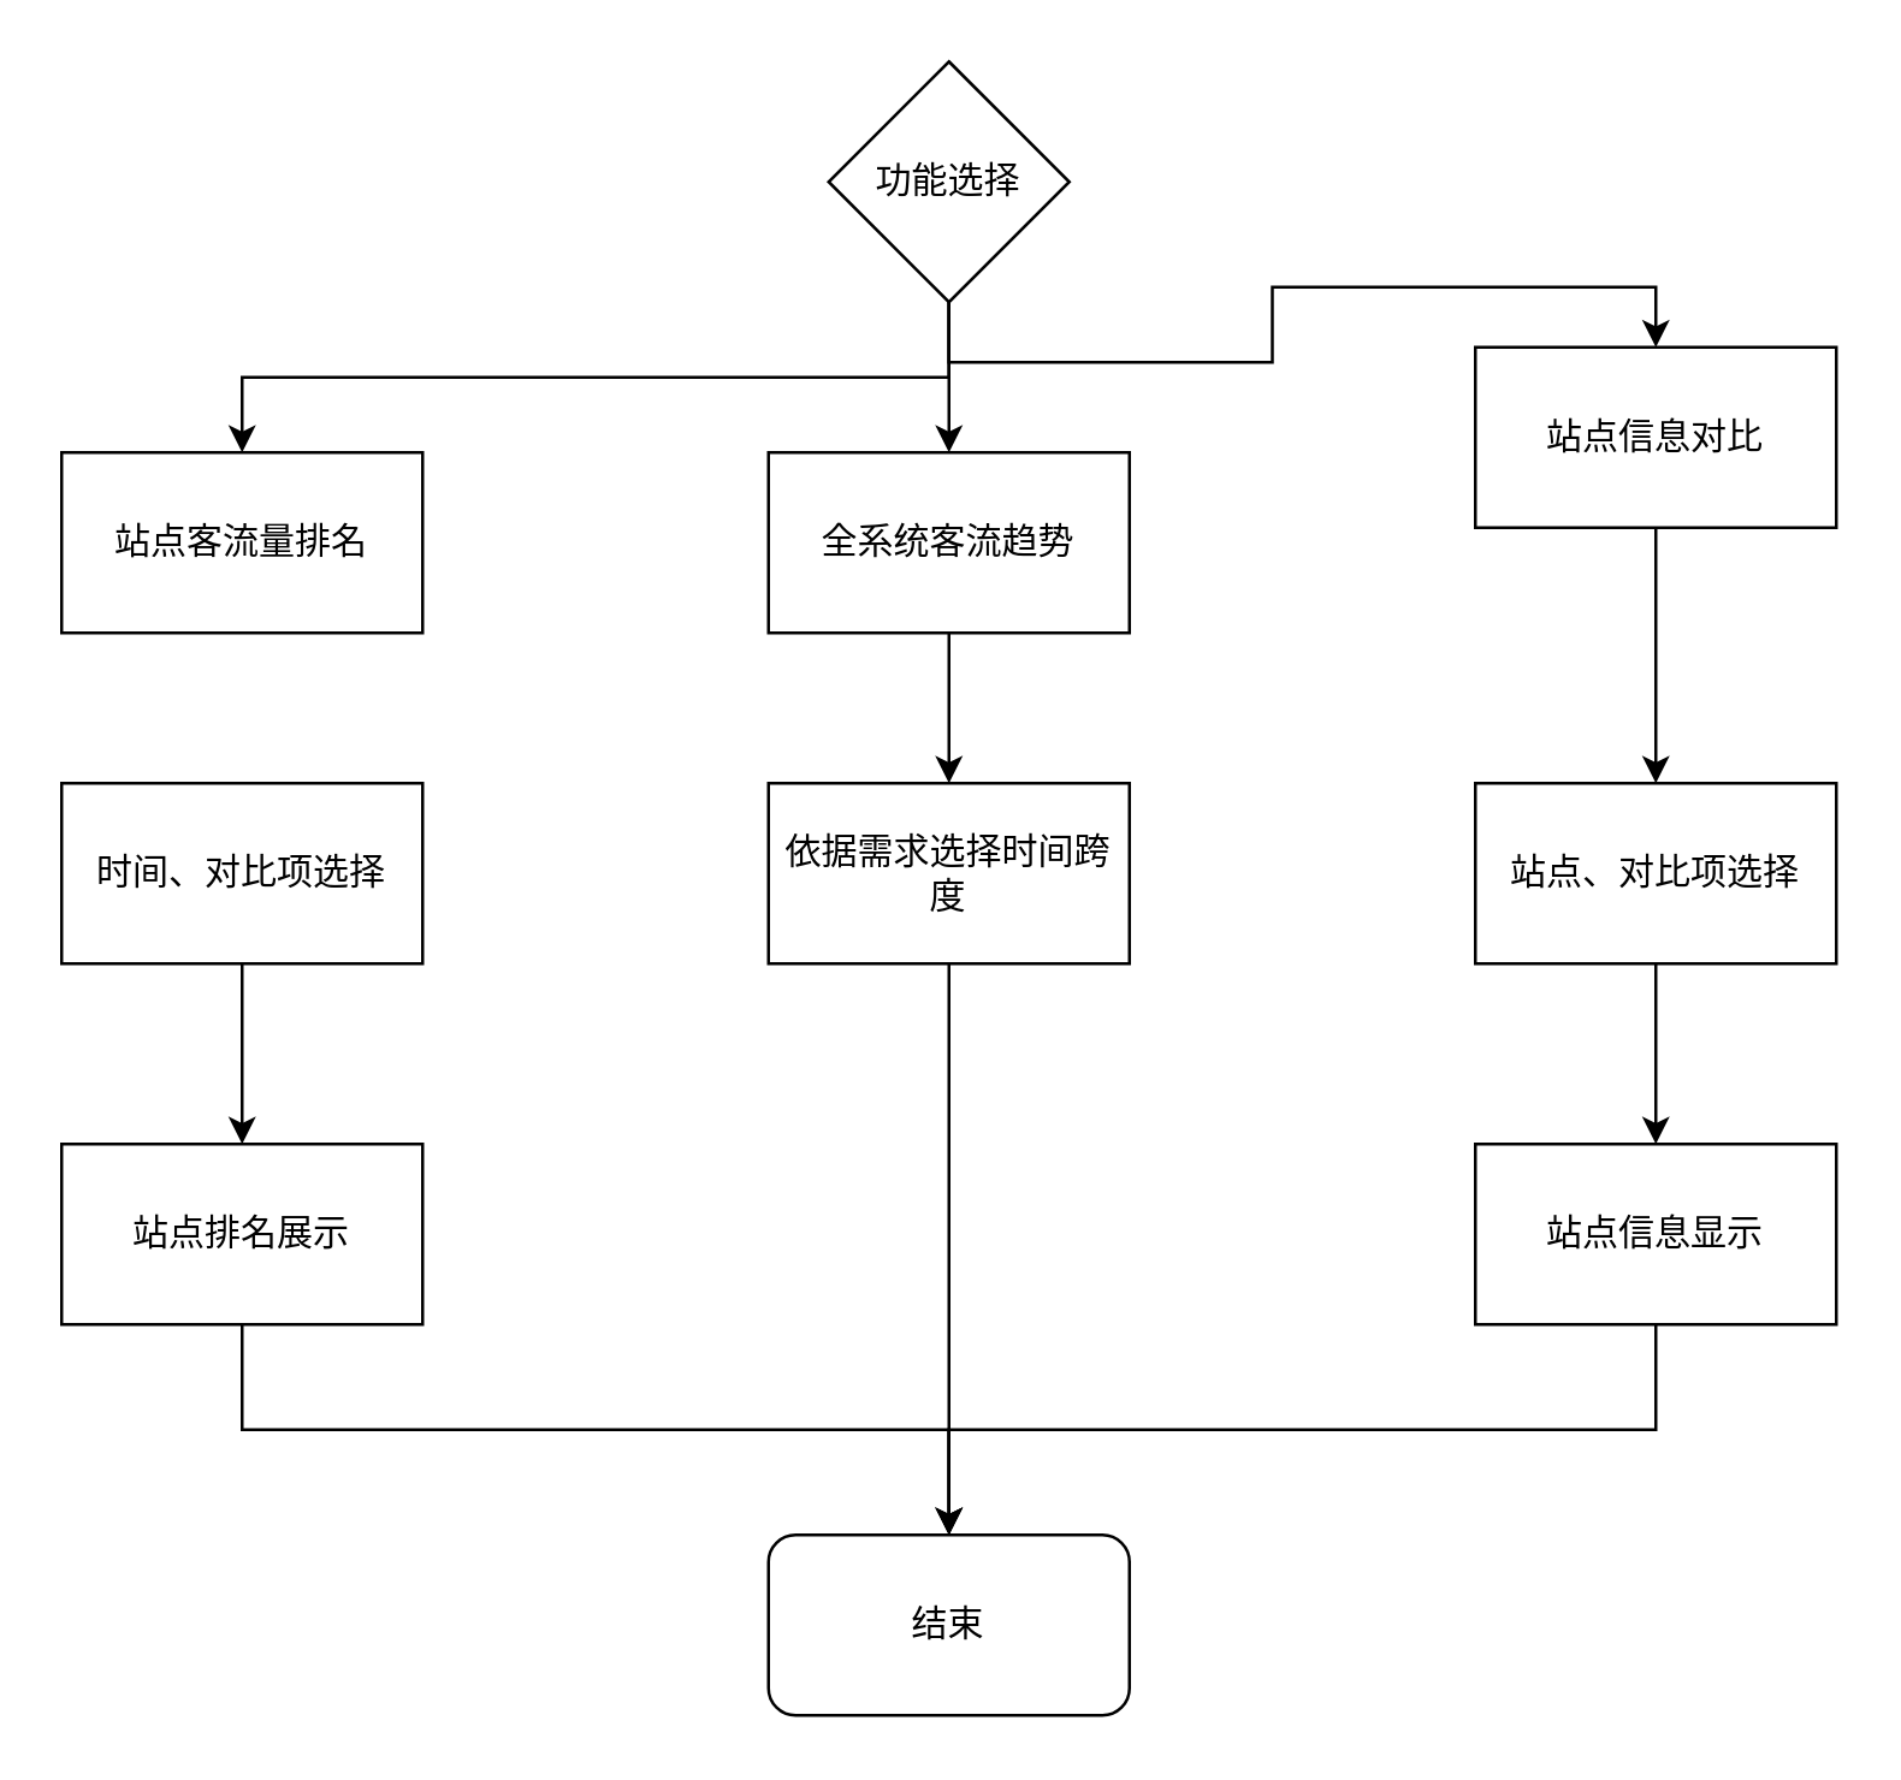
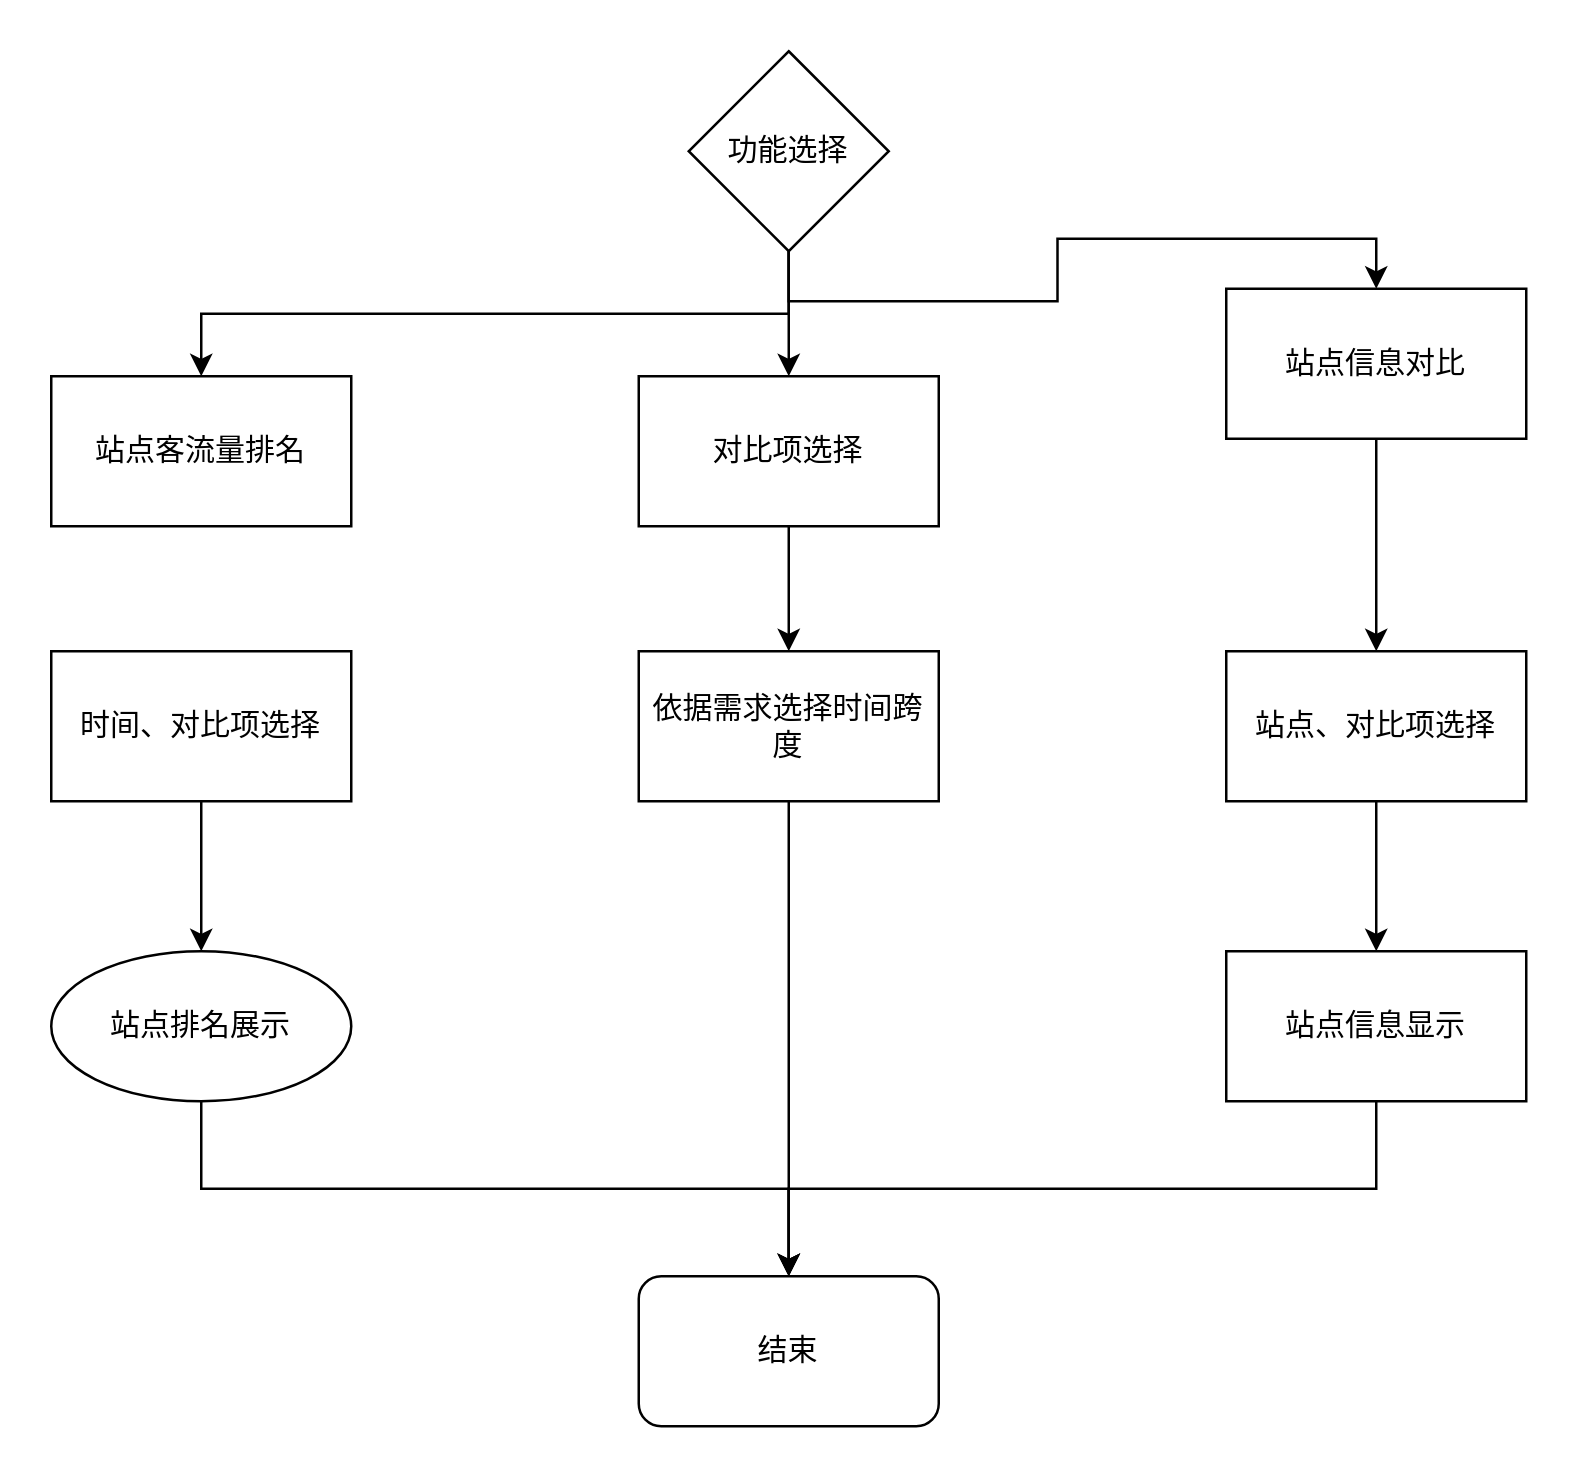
  <mxCell id="0" />
  <mxCell id="1" parent="0" />
  <mxCell id="2" style="edgeStyle=orthogonalEdgeStyle;rounded=0;orthogonalLoop=1;jettySize=auto;html=1;entryX=0.5;entryY=0;entryDx=0;entryDy=0;exitX=0.5;exitY=1;exitDx=0;exitDy=0;" edge="1" parent="1" source="5" target="6"><mxGeometry relative="1" as="geometry" /></mxCell>
  <mxCell id="3" style="edgeStyle=orthogonalEdgeStyle;rounded=0;orthogonalLoop=1;jettySize=auto;html=1;entryX=0.5;entryY=0;entryDx=0;entryDy=0;" edge="1" parent="1" source="5" target="8"><mxGeometry relative="1" as="geometry" /></mxCell>
  <mxCell id="4" style="edgeStyle=orthogonalEdgeStyle;rounded=0;orthogonalLoop=1;jettySize=auto;html=1;entryX=0.5;entryY=0;entryDx=0;entryDy=0;exitX=0.5;exitY=1;exitDx=0;exitDy=0;" edge="1" parent="1" source="5" target="10"><mxGeometry relative="1" as="geometry" /></mxCell>
  <mxCell id="5" value="功能选择" style="rhombus;whiteSpace=wrap;html=1;" vertex="1" parent="1"><mxGeometry x="275" y="20" width="80" height="80" as="geometry" /></mxCell>
  <mxCell id="6" value="站点客流量排名" style="rounded=0;whiteSpace=wrap;html=1;" vertex="1" parent="1"><mxGeometry x="20" y="150" width="120" height="60" as="geometry" /></mxCell>
  <mxCell id="7" style="edgeStyle=orthogonalEdgeStyle;rounded=0;orthogonalLoop=1;jettySize=auto;html=1;entryX=0.5;entryY=0;entryDx=0;entryDy=0;" edge="1" parent="1" source="8" target="20"><mxGeometry relative="1" as="geometry" /></mxCell>
- <mxCell id="8" value="全系统客流趋势" style="rounded=0;whiteSpace=wrap;html=1;" vertex="1" parent="1"><mxGeometry x="255" y="150" width="120" height="60" as="geometry" /></mxCell>
+ <mxCell id="8" value="对比项选择" style="rounded=0;whiteSpace=wrap;html=1;" vertex="1" parent="1"><mxGeometry x="255" y="150" width="120" height="60" as="geometry" /></mxCell>
  <mxCell id="9" style="edgeStyle=orthogonalEdgeStyle;rounded=0;orthogonalLoop=1;jettySize=auto;html=1;entryX=0.5;entryY=0;entryDx=0;entryDy=0;" edge="1" parent="1" source="10" target="14"><mxGeometry relative="1" as="geometry" /></mxCell>
  <mxCell id="10" value="站点信息对比" style="rounded=0;whiteSpace=wrap;html=1;" vertex="1" parent="1"><mxGeometry x="490" y="115" width="120" height="60" as="geometry" /></mxCell>
  <mxCell id="11" style="edgeStyle=orthogonalEdgeStyle;rounded=0;orthogonalLoop=1;jettySize=auto;html=1;" edge="1" parent="1" source="12" target="16"><mxGeometry relative="1" as="geometry" /></mxCell>
  <mxCell id="12" value="时间、对比项选择" style="rounded=0;whiteSpace=wrap;html=1;" vertex="1" parent="1"><mxGeometry x="20" y="260" width="120" height="60" as="geometry" /></mxCell>
  <mxCell id="13" style="edgeStyle=orthogonalEdgeStyle;rounded=0;orthogonalLoop=1;jettySize=auto;html=1;entryX=0.5;entryY=0;entryDx=0;entryDy=0;" edge="1" parent="1" source="14" target="18"><mxGeometry relative="1" as="geometry" /></mxCell>
  <mxCell id="14" value="站点、对比项选择" style="rounded=0;whiteSpace=wrap;html=1;" vertex="1" parent="1"><mxGeometry x="490" y="260" width="120" height="60" as="geometry" /></mxCell>
  <mxCell id="15" style="edgeStyle=orthogonalEdgeStyle;rounded=0;orthogonalLoop=1;jettySize=auto;html=1;entryX=0.5;entryY=0;entryDx=0;entryDy=0;exitX=0.5;exitY=1;exitDx=0;exitDy=0;" edge="1" parent="1" source="16" target="21"><mxGeometry relative="1" as="geometry" /></mxCell>
- <mxCell id="16" value="站点排名展示" style="rounded=0;whiteSpace=wrap;html=1;" vertex="1" parent="1"><mxGeometry x="20" y="380" width="120" height="60" as="geometry" /></mxCell>
+ <mxCell id="16" value="站点排名展示" style="ellipse;whiteSpace=wrap;html=1;" vertex="1" parent="1"><mxGeometry x="20" y="380" width="120" height="60" as="geometry" /></mxCell>
  <mxCell id="17" style="edgeStyle=orthogonalEdgeStyle;rounded=0;orthogonalLoop=1;jettySize=auto;html=1;entryX=0.5;entryY=0;entryDx=0;entryDy=0;exitX=0.5;exitY=1;exitDx=0;exitDy=0;" edge="1" parent="1" source="18" target="21"><mxGeometry relative="1" as="geometry" /></mxCell>
  <mxCell id="18" value="站点信息显示" style="rounded=0;whiteSpace=wrap;html=1;" vertex="1" parent="1"><mxGeometry x="490" y="380" width="120" height="60" as="geometry" /></mxCell>
  <mxCell id="19" style="edgeStyle=orthogonalEdgeStyle;rounded=0;orthogonalLoop=1;jettySize=auto;html=1;" edge="1" parent="1" source="20" target="21"><mxGeometry relative="1" as="geometry" /></mxCell>
  <mxCell id="20" value="依据需求选择时间跨度" style="rounded=0;whiteSpace=wrap;html=1;" vertex="1" parent="1"><mxGeometry x="255" y="260" width="120" height="60" as="geometry" /></mxCell>
  <mxCell id="21" value="结束" style="rounded=1;whiteSpace=wrap;html=1;" vertex="1" parent="1"><mxGeometry x="255" y="510" width="120" height="60" as="geometry" /></mxCell>
